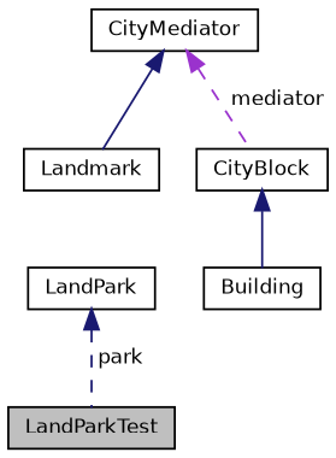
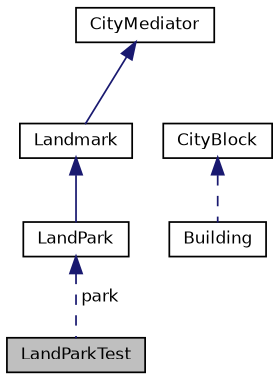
  digraph {
    node [color=black fillcolor=white fontname=Helvetica fontsize=10 shape=record style=filled]
    edge [color=midnightblue dir=back fontname=Helvetica fontsize=10 labelfontname=Helvetica labelfontsize=10 style=solid]
    n1 [fillcolor=grey75 fontcolor=black height=0.2 label=LandParkTest width=0.4]
    n2 [height=0.2 label=LandPark width=0.4]
    n3 [height=0.2 label=Landmark width=0.4]
    n4 [height=0.2 label=Building width=0.4]
    n5 [height=0.2 label=CityBlock width=0.4]
    n6 [height=0.2 label=CityMediator width=0.4]
    n2 -> n1 [label=" park" style=dashed]
-   n5 -> n4
+   n3 -> n2
+   n5 -> n4 [style=dashed]
    n6 -> n3
-   n6 -> n5 [color=darkorchid3 label=" mediator" style=dashed]
  }
